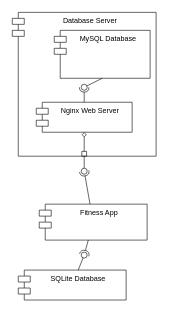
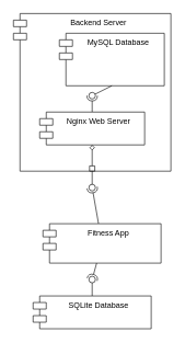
  <mxCell id="0" />
  <mxCell id="1" parent="0" />
- <mxCell id="2" value="Database Server" style="shape=module;align=left;spacingLeft=20;align=center;verticalAlign=top;" vertex="1" parent="1"><mxGeometry x="20" y="20" width="240" height="240" as="geometry" /></mxCell>
+ <mxCell id="2" value="Backend Server" style="shape=module;align=left;spacingLeft=20;align=center;verticalAlign=top;" vertex="1" parent="1"><mxGeometry x="20" y="20" width="240" height="240" as="geometry" /></mxCell>
  <mxCell id="3" value="MySQL Database" style="shape=module;align=left;spacingLeft=20;align=center;verticalAlign=top;" vertex="1" parent="1"><mxGeometry x="90" y="50" width="160" height="80" as="geometry" /></mxCell>
  <mxCell id="4" value="" style="rounded=0;orthogonalLoop=1;jettySize=auto;html=1;endArrow=none;endFill=0;sketch=0;sourcePerimeterSpacing=0;targetPerimeterSpacing=0;exitX=0.5;exitY=1;exitDx=0;exitDy=0;" edge="1" target="6" parent="1" source="3"><mxGeometry relative="1" as="geometry"><mxPoint x="120" y="165" as="sourcePoint" /></mxGeometry></mxCell>
  <mxCell id="5" value="" style="rounded=0;orthogonalLoop=1;jettySize=auto;html=1;endArrow=halfCircle;endFill=0;entryX=0.5;entryY=0.5;endSize=6;strokeWidth=1;sketch=0;" edge="1" target="6" parent="1"><mxGeometry relative="1" as="geometry"><mxPoint x="140" y="170" as="sourcePoint" /></mxGeometry></mxCell>
  <mxCell id="6" value="" style="ellipse;whiteSpace=wrap;html=1;align=center;aspect=fixed;resizable=0;points=[];outlineConnect=0;sketch=0;" vertex="1" parent="1"><mxGeometry x="135" y="140" width="10" height="10" as="geometry" /></mxCell>
  <mxCell id="7" value="Nginx Web Server" style="shape=module;align=left;spacingLeft=20;align=center;verticalAlign=top;" vertex="1" parent="1"><mxGeometry x="60" y="170" width="160" height="50" as="geometry" /></mxCell>
  <mxCell id="8" style="edgeStyle=orthogonalEdgeStyle;rounded=0;orthogonalLoop=1;jettySize=auto;html=1;entryX=0.5;entryY=1;entryDx=0;entryDy=0;endArrow=diamond;endFill=0;startArrow=box;startFill=0;" edge="1" parent="1" source="2" target="7"><mxGeometry relative="1" as="geometry" /></mxCell>
  <mxCell id="9" value="" style="rounded=0;orthogonalLoop=1;jettySize=auto;html=1;endArrow=none;endFill=0;sketch=0;sourcePerimeterSpacing=0;targetPerimeterSpacing=0;" edge="1" target="11" parent="1" source="2"><mxGeometry relative="1" as="geometry"><mxPoint x="140" y="230" as="sourcePoint" /><Array as="points"><mxPoint x="140" y="285" /></Array></mxGeometry></mxCell>
  <mxCell id="10" value="" style="rounded=0;orthogonalLoop=1;jettySize=auto;html=1;endArrow=halfCircle;endFill=0;entryX=0.5;entryY=0.5;endSize=6;strokeWidth=1;sketch=0;" edge="1" target="11" parent="1" source="12"><mxGeometry relative="1" as="geometry"><mxPoint x="140" y="310" as="sourcePoint" /></mxGeometry></mxCell>
  <mxCell id="11" value="" style="ellipse;whiteSpace=wrap;html=1;align=center;aspect=fixed;resizable=0;points=[];outlineConnect=0;sketch=0;" vertex="1" parent="1"><mxGeometry x="135" y="280" width="10" height="10" as="geometry" /></mxCell>
  <mxCell id="12" value="Fitness App" style="shape=module;align=left;spacingLeft=20;align=center;verticalAlign=top;" vertex="1" parent="1"><mxGeometry x="65" y="340" width="180" height="60" as="geometry" /></mxCell>
  <mxCell id="13" value="" style="rounded=0;orthogonalLoop=1;jettySize=auto;html=1;endArrow=none;endFill=0;sketch=0;sourcePerimeterSpacing=0;targetPerimeterSpacing=0;" edge="1" target="15" parent="1" source="16"><mxGeometry relative="1" as="geometry"><mxPoint x="140" y="450" as="sourcePoint" /></mxGeometry></mxCell>
  <mxCell id="14" value="" style="rounded=0;orthogonalLoop=1;jettySize=auto;html=1;endArrow=halfCircle;endFill=0;entryX=0.5;entryY=0.5;endSize=6;strokeWidth=1;sketch=0;" edge="1" target="15" parent="1" source="12"><mxGeometry relative="1" as="geometry"><mxPoint x="160" y="435" as="sourcePoint" /></mxGeometry></mxCell>
  <mxCell id="15" value="" style="ellipse;whiteSpace=wrap;html=1;align=center;aspect=fixed;resizable=0;points=[];outlineConnect=0;sketch=0;" vertex="1" parent="1"><mxGeometry x="135" y="420" width="10" height="10" as="geometry" /></mxCell>
- <mxCell id="16" value="SQLite Database" style="shape=module;align=left;spacingLeft=20;align=center;verticalAlign=top;" vertex="1" parent="1"><mxGeometry x="30" y="450" width="180" height="50" as="geometry" /></mxCell>
+ <mxCell id="16" value="SQLite Database" style="shape=module;align=left;spacingLeft=20;align=center;verticalAlign=top;" vertex="1" parent="1"><mxGeometry x="50" y="450" width="180" height="50" as="geometry" /></mxCell>
